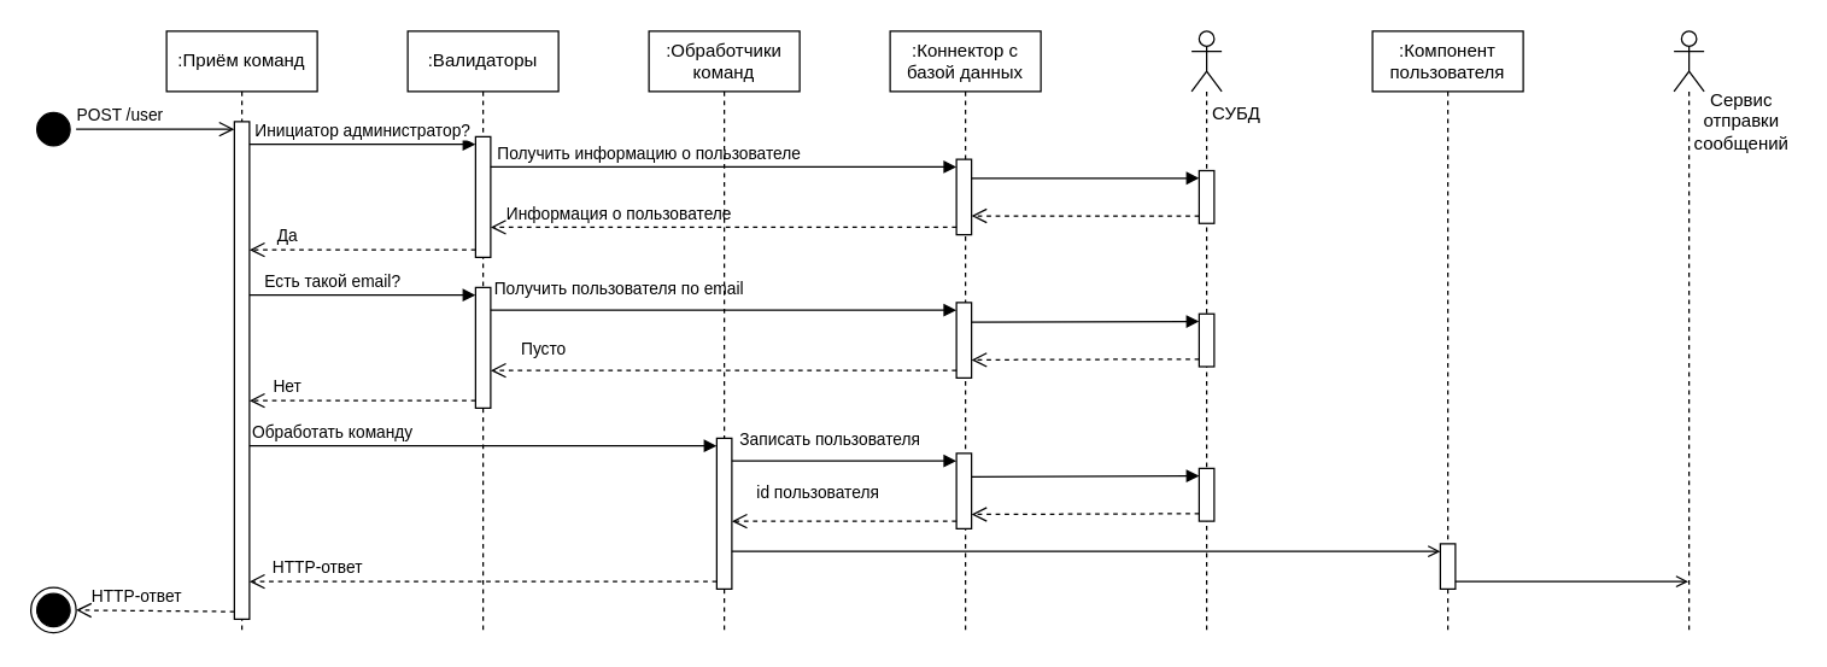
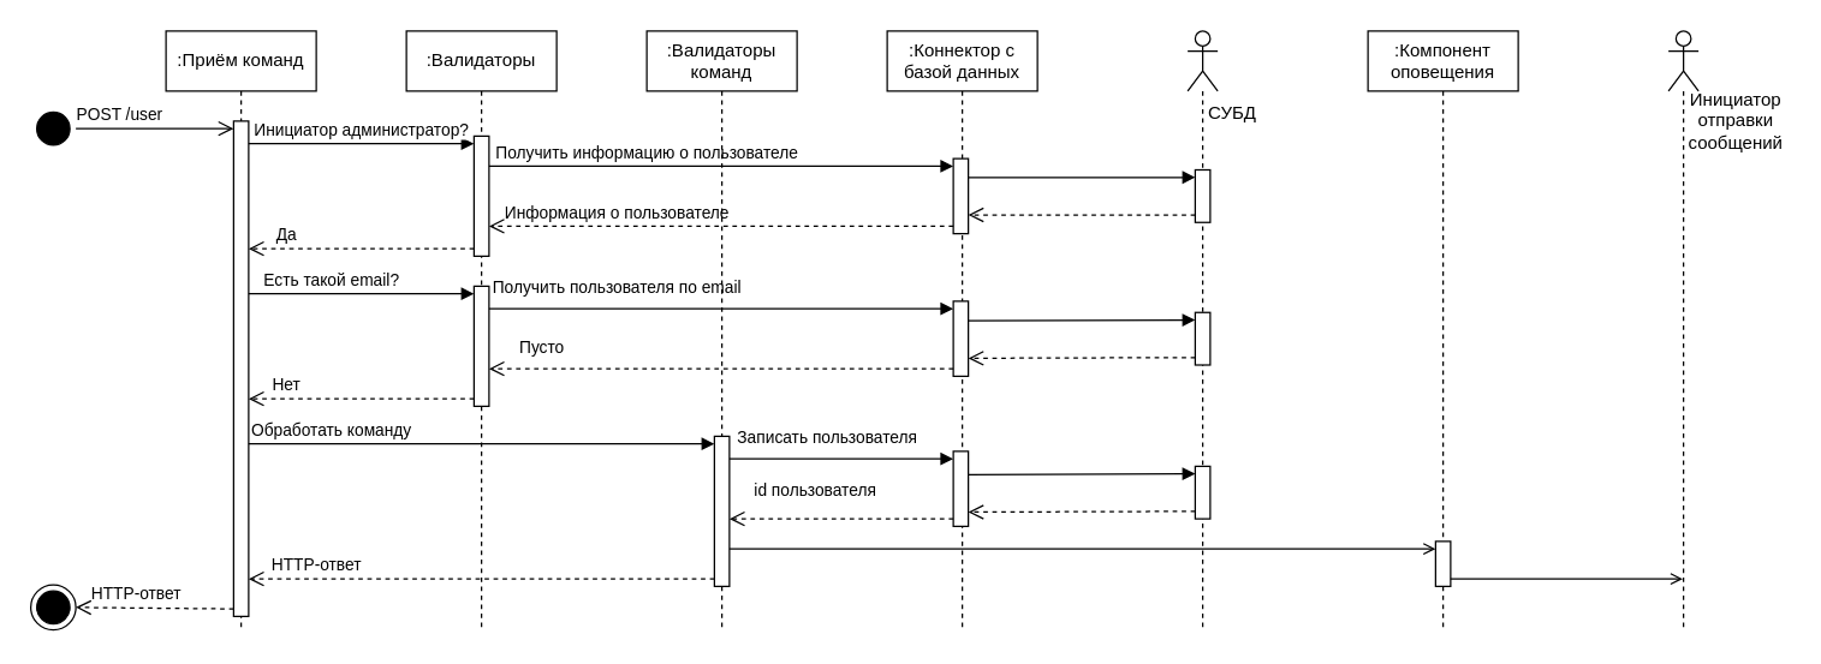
  <mxCell id="0" />
  <mxCell id="1" parent="0" />
  <mxCell id="2" value=":Приём команд" style="shape=umlLifeline;perimeter=lifelinePerimeter;whiteSpace=wrap;html=1;container=1;dropTarget=0;collapsible=0;recursiveResize=0;outlineConnect=0;portConstraint=eastwest;newEdgeStyle={&quot;curved&quot;:0,&quot;rounded&quot;:0};" vertex="1" parent="1"><mxGeometry x="110" y="20" width="100" height="400" as="geometry" /></mxCell>
  <mxCell id="3" value="" style="html=1;points=[[0,0,0,0,5],[0,1,0,0,-5],[1,0,0,0,5],[1,1,0,0,-5]];perimeter=orthogonalPerimeter;outlineConnect=0;targetShapes=umlLifeline;portConstraint=eastwest;newEdgeStyle={&quot;curved&quot;:0,&quot;rounded&quot;:0};" vertex="1" parent="2"><mxGeometry x="45" y="60" width="10" height="330" as="geometry" /></mxCell>
  <mxCell id="4" value=":Валидаторы" style="shape=umlLifeline;perimeter=lifelinePerimeter;whiteSpace=wrap;html=1;container=1;dropTarget=0;collapsible=0;recursiveResize=0;outlineConnect=0;portConstraint=eastwest;newEdgeStyle={&quot;curved&quot;:0,&quot;rounded&quot;:0};" vertex="1" parent="1"><mxGeometry x="270" y="20" width="100" height="400" as="geometry" /></mxCell>
  <mxCell id="5" value="" style="html=1;points=[[0,0,0,0,5],[0,1,0,0,-5],[1,0,0,0,5],[1,1,0,0,-5]];perimeter=orthogonalPerimeter;outlineConnect=0;targetShapes=umlLifeline;portConstraint=eastwest;newEdgeStyle={&quot;curved&quot;:0,&quot;rounded&quot;:0};" vertex="1" parent="4"><mxGeometry x="45" y="70" width="10" height="80" as="geometry" /></mxCell>
  <mxCell id="6" value="" style="html=1;points=[[0,0,0,0,5],[0,1,0,0,-5],[1,0,0,0,5],[1,1,0,0,-5]];perimeter=orthogonalPerimeter;outlineConnect=0;targetShapes=umlLifeline;portConstraint=eastwest;newEdgeStyle={&quot;curved&quot;:0,&quot;rounded&quot;:0};" vertex="1" parent="4"><mxGeometry x="45" y="170" width="10" height="80" as="geometry" /></mxCell>
  <mxCell id="7" value="Есть такой email?" style="html=1;verticalAlign=bottom;endArrow=block;curved=0;rounded=0;entryX=0;entryY=0;entryDx=0;entryDy=5;" edge="1" parent="4" target="6"><mxGeometry x="-0.267" relative="1" as="geometry"><mxPoint x="-105" y="175" as="sourcePoint" /><mxPoint as="offset" /></mxGeometry></mxCell>
  <mxCell id="8" value="Нет" style="html=1;verticalAlign=bottom;endArrow=open;dashed=1;endSize=8;curved=0;rounded=0;exitX=0;exitY=1;exitDx=0;exitDy=-5;" edge="1" parent="4" source="6"><mxGeometry x="0.667" relative="1" as="geometry"><mxPoint x="-105" y="245" as="targetPoint" /><mxPoint as="offset" /></mxGeometry></mxCell>
  <mxCell id="9" value=":Коннектор с базой данных" style="shape=umlLifeline;perimeter=lifelinePerimeter;whiteSpace=wrap;html=1;container=1;dropTarget=0;collapsible=0;recursiveResize=0;outlineConnect=0;portConstraint=eastwest;newEdgeStyle={&quot;curved&quot;:0,&quot;rounded&quot;:0};" vertex="1" parent="1"><mxGeometry x="590" y="20" width="100" height="400" as="geometry" /></mxCell>
  <mxCell id="10" value="" style="html=1;points=[[0,0,0,0,5],[0,1,0,0,-5],[1,0,0,0,5],[1,1,0,0,-5]];perimeter=orthogonalPerimeter;outlineConnect=0;targetShapes=umlLifeline;portConstraint=eastwest;newEdgeStyle={&quot;curved&quot;:0,&quot;rounded&quot;:0};" vertex="1" parent="9"><mxGeometry x="44" y="85" width="10" height="50" as="geometry" /></mxCell>
  <mxCell id="11" value="Получить информацию о пользователе" style="html=1;verticalAlign=bottom;endArrow=block;curved=0;rounded=0;entryX=0;entryY=0;entryDx=0;entryDy=5;" edge="1" parent="9" target="10"><mxGeometry x="-0.32" relative="1" as="geometry"><mxPoint x="-265" y="90" as="sourcePoint" /><mxPoint as="offset" /></mxGeometry></mxCell>
  <mxCell id="12" value="Информация о пользователе" style="html=1;verticalAlign=bottom;endArrow=open;dashed=1;endSize=8;curved=0;rounded=0;exitX=0;exitY=1;exitDx=0;exitDy=-5;" edge="1" parent="9" source="10"><mxGeometry x="0.45" relative="1" as="geometry"><mxPoint x="-265" y="130" as="targetPoint" /><mxPoint as="offset" /></mxGeometry></mxCell>
  <mxCell id="13" value="" style="html=1;points=[[0,0,0,0,5],[0,1,0,0,-5],[1,0,0,0,5],[1,1,0,0,-5]];perimeter=orthogonalPerimeter;outlineConnect=0;targetShapes=umlLifeline;portConstraint=eastwest;newEdgeStyle={&quot;curved&quot;:0,&quot;rounded&quot;:0};" vertex="1" parent="9"><mxGeometry x="44" y="180" width="10" height="50" as="geometry" /></mxCell>
  <mxCell id="14" value="Получить пользователя по email" style="html=1;verticalAlign=bottom;endArrow=block;curved=0;rounded=0;entryX=0;entryY=0;entryDx=0;entryDy=5;" edge="1" parent="9" target="13"><mxGeometry x="-0.45" y="5" relative="1" as="geometry"><mxPoint x="-265" y="185" as="sourcePoint" /><mxPoint as="offset" /></mxGeometry></mxCell>
  <mxCell id="15" value="Пусто" style="html=1;verticalAlign=bottom;endArrow=open;dashed=1;endSize=8;curved=0;rounded=0;exitX=0;exitY=1;exitDx=0;exitDy=-5;" edge="1" parent="9" source="13"><mxGeometry x="0.773" y="-5" relative="1" as="geometry"><mxPoint x="-265" y="225" as="targetPoint" /><mxPoint as="offset" /></mxGeometry></mxCell>
  <mxCell id="16" value="" style="html=1;points=[[0,0,0,0,5],[0,1,0,0,-5],[1,0,0,0,5],[1,1,0,0,-5]];perimeter=orthogonalPerimeter;outlineConnect=0;targetShapes=umlLifeline;portConstraint=eastwest;newEdgeStyle={&quot;curved&quot;:0,&quot;rounded&quot;:0};" vertex="1" parent="9"><mxGeometry x="44" y="280" width="10" height="50" as="geometry" /></mxCell>
- <mxCell id="17" value=":Обработчики команд" style="shape=umlLifeline;perimeter=lifelinePerimeter;whiteSpace=wrap;html=1;container=1;dropTarget=0;collapsible=0;recursiveResize=0;outlineConnect=0;portConstraint=eastwest;newEdgeStyle={&quot;curved&quot;:0,&quot;rounded&quot;:0};" vertex="1" parent="1"><mxGeometry x="430" y="20" width="100" height="400" as="geometry" /></mxCell>
+ <mxCell id="17" value=":Валидаторы команд" style="shape=umlLifeline;perimeter=lifelinePerimeter;whiteSpace=wrap;html=1;container=1;dropTarget=0;collapsible=0;recursiveResize=0;outlineConnect=0;portConstraint=eastwest;newEdgeStyle={&quot;curved&quot;:0,&quot;rounded&quot;:0};" vertex="1" parent="1"><mxGeometry x="430" y="20" width="100" height="400" as="geometry" /></mxCell>
  <mxCell id="18" value="" style="html=1;points=[[0,0,0,0,5],[0,1,0,0,-5],[1,0,0,0,5],[1,1,0,0,-5]];perimeter=orthogonalPerimeter;outlineConnect=0;targetShapes=umlLifeline;portConstraint=eastwest;newEdgeStyle={&quot;curved&quot;:0,&quot;rounded&quot;:0};" vertex="1" parent="17"><mxGeometry x="45" y="270" width="10" height="100" as="geometry" /></mxCell>
- <mxCell id="19" value=":Компонент пользователя" style="shape=umlLifeline;perimeter=lifelinePerimeter;whiteSpace=wrap;html=1;container=1;dropTarget=0;collapsible=0;recursiveResize=0;outlineConnect=0;portConstraint=eastwest;newEdgeStyle={&quot;curved&quot;:0,&quot;rounded&quot;:0};" vertex="1" parent="1"><mxGeometry x="910" y="20" width="100" height="400" as="geometry" /></mxCell>
+ <mxCell id="19" value=":Компонент оповещения" style="shape=umlLifeline;perimeter=lifelinePerimeter;whiteSpace=wrap;html=1;container=1;dropTarget=0;collapsible=0;recursiveResize=0;outlineConnect=0;portConstraint=eastwest;newEdgeStyle={&quot;curved&quot;:0,&quot;rounded&quot;:0};" vertex="1" parent="1"><mxGeometry x="910" y="20" width="100" height="400" as="geometry" /></mxCell>
  <mxCell id="20" value="" style="html=1;points=[[0,0,0,0,5],[0,1,0,0,-5],[1,0,0,0,5],[1,1,0,0,-5]];perimeter=orthogonalPerimeter;outlineConnect=0;targetShapes=umlLifeline;portConstraint=eastwest;newEdgeStyle={&quot;curved&quot;:0,&quot;rounded&quot;:0};" vertex="1" parent="19"><mxGeometry x="45" y="340" width="10" height="30" as="geometry" /></mxCell>
  <mxCell id="21" value="" style="shape=umlLifeline;perimeter=lifelinePerimeter;whiteSpace=wrap;html=1;container=1;dropTarget=0;collapsible=0;recursiveResize=0;outlineConnect=0;portConstraint=eastwest;newEdgeStyle={&quot;curved&quot;:0,&quot;rounded&quot;:0};participant=umlActor;" vertex="1" parent="1"><mxGeometry x="790" y="20" width="20" height="400" as="geometry" /></mxCell>
  <mxCell id="22" value="" style="html=1;points=[[0,0,0,0,5],[0,1,0,0,-5],[1,0,0,0,5],[1,1,0,0,-5]];perimeter=orthogonalPerimeter;outlineConnect=0;targetShapes=umlLifeline;portConstraint=eastwest;newEdgeStyle={&quot;curved&quot;:0,&quot;rounded&quot;:0};" vertex="1" parent="21"><mxGeometry x="5" y="92.5" width="10" height="35" as="geometry" /></mxCell>
  <mxCell id="23" value="" style="html=1;points=[[0,0,0,0,5],[0,1,0,0,-5],[1,0,0,0,5],[1,1,0,0,-5]];perimeter=orthogonalPerimeter;outlineConnect=0;targetShapes=umlLifeline;portConstraint=eastwest;newEdgeStyle={&quot;curved&quot;:0,&quot;rounded&quot;:0};" vertex="1" parent="21"><mxGeometry x="5" y="187.5" width="10" height="35" as="geometry" /></mxCell>
  <mxCell id="24" value="" style="html=1;verticalAlign=bottom;endArrow=block;curved=0;rounded=0;entryX=0;entryY=0;entryDx=0;entryDy=5;entryPerimeter=0;" edge="1" parent="21" target="23"><mxGeometry x="-0.32" relative="1" as="geometry"><mxPoint x="-146" y="193" as="sourcePoint" /><mxPoint x="-146" y="195" as="targetPoint" /><mxPoint as="offset" /></mxGeometry></mxCell>
  <mxCell id="25" value="" style="html=1;verticalAlign=bottom;endArrow=open;dashed=1;endSize=8;curved=0;rounded=0;exitX=0;exitY=1;exitDx=0;exitDy=-5;exitPerimeter=0;" edge="1" parent="21" source="23"><mxGeometry x="0.667" relative="1" as="geometry"><mxPoint x="-146" y="218" as="targetPoint" /><mxPoint x="-465" y="250" as="sourcePoint" /><mxPoint as="offset" /></mxGeometry></mxCell>
  <mxCell id="26" value="" style="html=1;points=[[0,0,0,0,5],[0,1,0,0,-5],[1,0,0,0,5],[1,1,0,0,-5]];perimeter=orthogonalPerimeter;outlineConnect=0;targetShapes=umlLifeline;portConstraint=eastwest;newEdgeStyle={&quot;curved&quot;:0,&quot;rounded&quot;:0};" vertex="1" parent="21"><mxGeometry x="5" y="290" width="10" height="35" as="geometry" /></mxCell>
  <mxCell id="27" value="" style="html=1;verticalAlign=bottom;endArrow=block;curved=0;rounded=0;entryX=0;entryY=0;entryDx=0;entryDy=5;entryPerimeter=0;" edge="1" parent="21" target="26"><mxGeometry x="-0.32" relative="1" as="geometry"><mxPoint x="-146" y="295.5" as="sourcePoint" /><mxPoint x="-146" y="297.5" as="targetPoint" /><mxPoint as="offset" /></mxGeometry></mxCell>
  <mxCell id="28" value="" style="html=1;verticalAlign=bottom;endArrow=open;dashed=1;endSize=8;curved=0;rounded=0;exitX=0;exitY=1;exitDx=0;exitDy=-5;exitPerimeter=0;" edge="1" parent="21" source="26"><mxGeometry x="0.667" relative="1" as="geometry"><mxPoint x="-146" y="320.5" as="targetPoint" /><mxPoint x="-465" y="352.5" as="sourcePoint" /><mxPoint as="offset" /></mxGeometry></mxCell>
  <mxCell id="29" value="" style="shape=umlLifeline;perimeter=lifelinePerimeter;whiteSpace=wrap;html=1;container=1;dropTarget=0;collapsible=0;recursiveResize=0;outlineConnect=0;portConstraint=eastwest;newEdgeStyle={&quot;curved&quot;:0,&quot;rounded&quot;:0};participant=umlActor;" vertex="1" parent="1"><mxGeometry x="1110" y="20" width="20" height="400" as="geometry" /></mxCell>
  <mxCell id="30" value="СУБД" style="text;html=1;align=center;verticalAlign=middle;whiteSpace=wrap;rounded=0;" vertex="1" parent="1"><mxGeometry x="800" y="60" width="40" height="30" as="geometry" /></mxCell>
- <mxCell id="31" value="Сервис отправки сообщений" style="text;html=1;align=center;verticalAlign=middle;whiteSpace=wrap;rounded=0;" vertex="1" parent="1"><mxGeometry x="1120" y="60" width="70" height="40" as="geometry" /></mxCell>
+ <mxCell id="31" value="Инициатор отправки сообщений" style="text;html=1;align=center;verticalAlign=middle;whiteSpace=wrap;rounded=0;" vertex="1" parent="1"><mxGeometry x="1120" y="60" width="70" height="40" as="geometry" /></mxCell>
  <mxCell id="32" value="" style="ellipse;html=1;shape=startState;fillColor=#000000;strokeColor=#000000;" vertex="1" parent="1"><mxGeometry x="20" y="70" width="30" height="30" as="geometry" /></mxCell>
  <mxCell id="33" value="" style="edgeStyle=orthogonalEdgeStyle;html=1;verticalAlign=bottom;endArrow=open;endSize=8;strokeColor=#000000;rounded=0;entryX=0;entryY=0;entryDx=0;entryDy=5;entryPerimeter=0;" edge="1" source="32" parent="1" target="3"><mxGeometry relative="1" as="geometry"><mxPoint x="35" y="150" as="targetPoint" /><Array as="points"><mxPoint x="100" y="85" /><mxPoint x="100" y="85" /></Array></mxGeometry></mxCell>
  <mxCell id="34" value="POST /user" style="edgeLabel;html=1;align=center;verticalAlign=middle;resizable=0;points=[];" vertex="1" connectable="0" parent="33"><mxGeometry x="-0.195" relative="1" as="geometry"><mxPoint x="-14" y="-10" as="offset" /></mxGeometry></mxCell>
  <mxCell id="35" value="Инициатор администратор?" style="html=1;verticalAlign=bottom;endArrow=block;curved=0;rounded=0;entryX=0;entryY=0;entryDx=0;entryDy=5;" edge="1" target="5" parent="1" source="3"><mxGeometry relative="1" as="geometry"><mxPoint x="245" y="95" as="sourcePoint" /></mxGeometry></mxCell>
  <mxCell id="36" value="Да" style="html=1;verticalAlign=bottom;endArrow=open;dashed=1;endSize=8;curved=0;rounded=0;exitX=0;exitY=1;exitDx=0;exitDy=-5;" edge="1" source="5" parent="1" target="3"><mxGeometry x="0.667" relative="1" as="geometry"><mxPoint x="245" y="165" as="targetPoint" /><mxPoint as="offset" /></mxGeometry></mxCell>
  <mxCell id="37" value="" style="html=1;verticalAlign=bottom;endArrow=block;curved=0;rounded=0;entryX=0;entryY=0;entryDx=0;entryDy=5;entryPerimeter=0;" edge="1" parent="1" source="10" target="22"><mxGeometry x="-0.32" relative="1" as="geometry"><mxPoint x="335" y="120" as="sourcePoint" /><mxPoint x="644" y="120" as="targetPoint" /><mxPoint as="offset" /></mxGeometry></mxCell>
  <mxCell id="38" value="" style="html=1;verticalAlign=bottom;endArrow=open;dashed=1;endSize=8;curved=0;rounded=0;exitX=0;exitY=1;exitDx=0;exitDy=-5;exitPerimeter=0;" edge="1" parent="1" source="22" target="10"><mxGeometry x="0.667" relative="1" as="geometry"><mxPoint x="175" y="175" as="targetPoint" /><mxPoint x="325" y="175" as="sourcePoint" /><mxPoint as="offset" /></mxGeometry></mxCell>
  <mxCell id="39" value="Обработать команду" style="html=1;verticalAlign=bottom;endArrow=block;curved=0;rounded=0;entryX=0;entryY=0;entryDx=0;entryDy=5;entryPerimeter=0;" edge="1" parent="1" source="3" target="18"><mxGeometry x="-0.645" relative="1" as="geometry"><mxPoint x="175" y="205" as="sourcePoint" /><mxPoint x="325" y="205" as="targetPoint" /><mxPoint as="offset" /></mxGeometry></mxCell>
  <mxCell id="40" value="HTTP-ответ" style="html=1;verticalAlign=bottom;endArrow=open;dashed=1;endSize=8;curved=0;rounded=0;exitX=0;exitY=1;exitDx=0;exitDy=-5;exitPerimeter=0;" edge="1" parent="1" source="18" target="3"><mxGeometry x="0.71" relative="1" as="geometry"><mxPoint x="175" y="275" as="targetPoint" /><mxPoint as="offset" /><mxPoint x="325" y="275" as="sourcePoint" /></mxGeometry></mxCell>
  <mxCell id="41" value="" style="html=1;verticalAlign=bottom;endArrow=block;curved=0;rounded=0;entryX=0;entryY=0;entryDx=0;entryDy=5;entryPerimeter=0;" edge="1" parent="1" source="18" target="16"><mxGeometry x="-0.32" relative="1" as="geometry"><mxPoint x="654" y="223" as="sourcePoint" /><mxPoint x="805" y="223" as="targetPoint" /><mxPoint as="offset" /></mxGeometry></mxCell>
  <mxCell id="42" value="Записать пользователя" style="edgeLabel;html=1;align=center;verticalAlign=middle;resizable=0;points=[];" vertex="1" connectable="0" parent="41"><mxGeometry x="-0.403" y="2" relative="1" as="geometry"><mxPoint x="20" y="-13" as="offset" /></mxGeometry></mxCell>
  <mxCell id="43" value="" style="html=1;verticalAlign=bottom;endArrow=open;dashed=1;endSize=8;curved=0;rounded=0;exitX=0;exitY=1;exitDx=0;exitDy=-5;exitPerimeter=0;" edge="1" parent="1" source="16" target="18"><mxGeometry x="0.667" relative="1" as="geometry"><mxPoint x="654" y="248" as="targetPoint" /><mxPoint x="805" y="248" as="sourcePoint" /><mxPoint as="offset" /></mxGeometry></mxCell>
  <mxCell id="44" value="id пользователя" style="edgeLabel;html=1;align=center;verticalAlign=middle;resizable=0;points=[];" vertex="1" connectable="0" parent="43"><mxGeometry x="0.68" relative="1" as="geometry"><mxPoint x="32" y="-20" as="offset" /></mxGeometry></mxCell>
  <mxCell id="45" value="" style="html=1;verticalAlign=bottom;endArrow=open;curved=0;rounded=0;entryX=0;entryY=0;entryDx=0;entryDy=5;entryPerimeter=0;endFill=0;" edge="1" parent="1" source="18" target="20"><mxGeometry x="-0.32" relative="1" as="geometry"><mxPoint x="654" y="325.5" as="sourcePoint" /><mxPoint x="805" y="325" as="targetPoint" /><mxPoint as="offset" /></mxGeometry></mxCell>
  <mxCell id="46" value="" style="html=1;verticalAlign=bottom;endArrow=open;curved=0;rounded=0;endFill=0;exitX=1;exitY=1;exitDx=0;exitDy=-5;exitPerimeter=0;" edge="1" parent="1" source="20" target="29"><mxGeometry x="-0.32" relative="1" as="geometry"><mxPoint x="495" y="375" as="sourcePoint" /><mxPoint x="965" y="375" as="targetPoint" /><mxPoint as="offset" /></mxGeometry></mxCell>
  <mxCell id="47" value="" style="ellipse;html=1;shape=endState;fillColor=#000000;strokeColor=#000000;" vertex="1" parent="1"><mxGeometry x="20" y="389" width="30" height="30" as="geometry" /></mxCell>
  <mxCell id="48" value="HTTP-ответ" style="html=1;verticalAlign=bottom;endArrow=open;dashed=1;endSize=8;curved=0;rounded=0;exitX=0;exitY=1;exitDx=0;exitDy=-5;exitPerimeter=0;entryX=1;entryY=0.5;entryDx=0;entryDy=0;" edge="1" parent="1" source="3" target="47"><mxGeometry x="0.238" relative="1" as="geometry"><mxPoint x="175" y="395" as="targetPoint" /><mxPoint as="offset" /><mxPoint x="485" y="395" as="sourcePoint" /></mxGeometry></mxCell>
